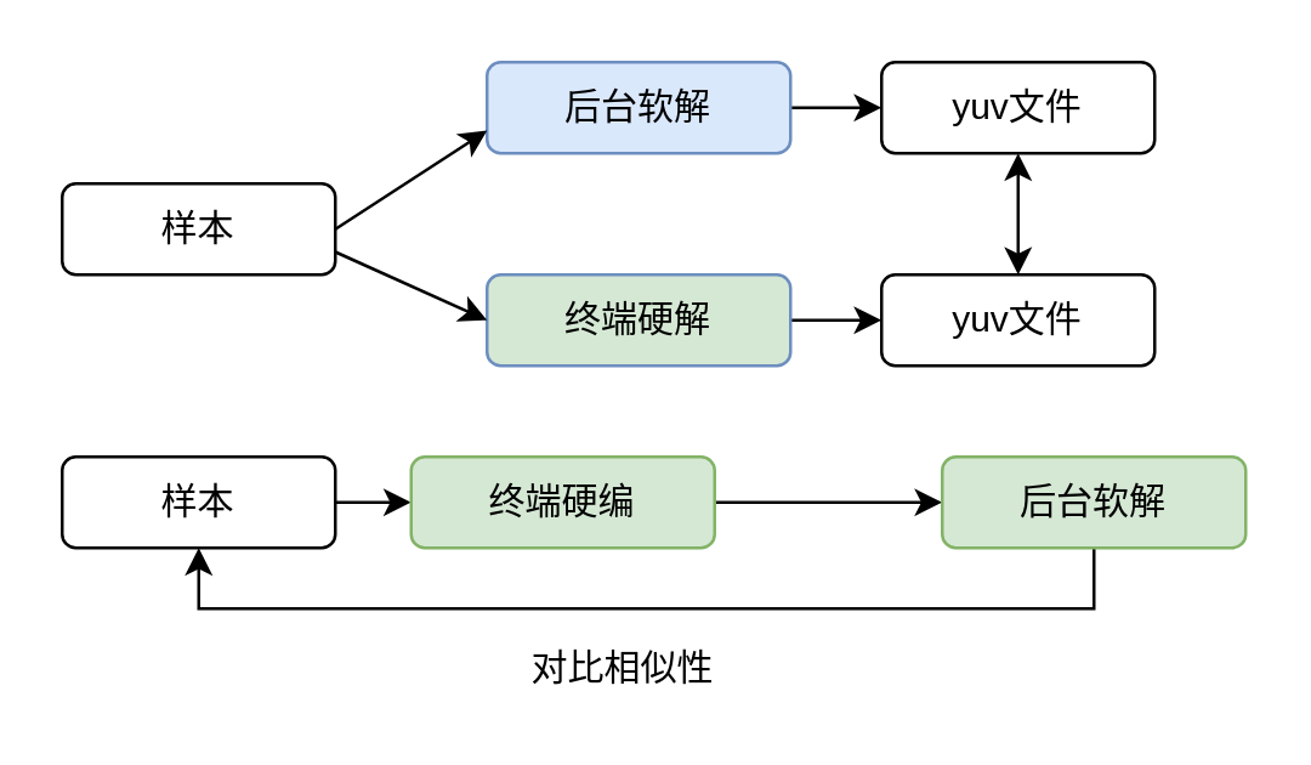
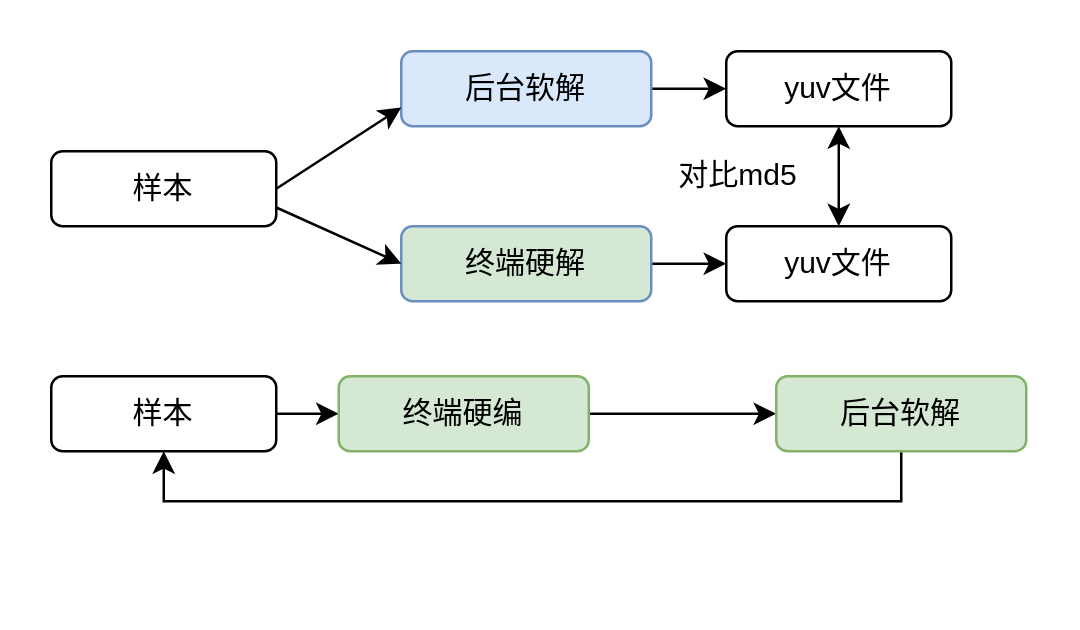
  <mxCell id="0" />
  <mxCell id="1" parent="0" />
  <mxCell id="2" value="样本" style="rounded=1;whiteSpace=wrap;html=1;" vertex="1" parent="1"><mxGeometry x="20" y="60" width="90" height="30" as="geometry" /></mxCell>
  <mxCell id="3" style="edgeStyle=orthogonalEdgeStyle;rounded=0;orthogonalLoop=1;jettySize=auto;html=1;exitX=1;exitY=0.5;exitDx=0;exitDy=0;" edge="1" parent="1" source="4" target="7"><mxGeometry relative="1" as="geometry" /></mxCell>
  <mxCell id="4" value="后台软解" style="rounded=1;whiteSpace=wrap;html=1;fillColor=#dae8fc;strokeColor=#6c8ebf;" vertex="1" parent="1"><mxGeometry x="160" y="20" width="100" height="30" as="geometry" /></mxCell>
  <mxCell id="5" style="edgeStyle=orthogonalEdgeStyle;rounded=0;orthogonalLoop=1;jettySize=auto;html=1;exitX=1;exitY=0.5;exitDx=0;exitDy=0;" edge="1" parent="1" source="6" target="8"><mxGeometry relative="1" as="geometry" /></mxCell>
  <mxCell id="6" value="终端硬解" style="rounded=1;whiteSpace=wrap;html=1;fillColor=#d5e8d4;strokeColor=#6c8ebf;" vertex="1" parent="1"><mxGeometry x="160" y="90" width="100" height="30" as="geometry" /></mxCell>
  <mxCell id="7" value="yuv文件" style="rounded=1;whiteSpace=wrap;html=1;" vertex="1" parent="1"><mxGeometry x="290" y="20" width="90" height="30" as="geometry" /></mxCell>
  <mxCell id="8" value="yuv文件" style="rounded=1;whiteSpace=wrap;html=1;" vertex="1" parent="1"><mxGeometry x="290" y="90" width="90" height="30" as="geometry" /></mxCell>
  <mxCell id="9" value="" style="endArrow=classic;html=1;entryX=0;entryY=0.75;entryDx=0;entryDy=0;exitX=1;exitY=0.5;exitDx=0;exitDy=0;" edge="1" parent="1" source="2" target="4"><mxGeometry width="50" height="50" relative="1" as="geometry"><mxPoint x="110" y="110" as="sourcePoint" /><mxPoint x="160" y="60" as="targetPoint" /></mxGeometry></mxCell>
  <mxCell id="10" value="" style="endArrow=classic;html=1;entryX=0;entryY=0.5;entryDx=0;entryDy=0;exitX=1;exitY=0.75;exitDx=0;exitDy=0;" edge="1" parent="1" source="2" target="6"><mxGeometry width="50" height="50" relative="1" as="geometry"><mxPoint x="110" y="130" as="sourcePoint" /><mxPoint x="160" y="80" as="targetPoint" /></mxGeometry></mxCell>
  <mxCell id="11" value="" style="endArrow=classic;startArrow=classic;html=1;entryX=0.5;entryY=1;entryDx=0;entryDy=0;exitX=0.5;exitY=0;exitDx=0;exitDy=0;" edge="1" parent="1" source="8" target="7"><mxGeometry width="50" height="50" relative="1" as="geometry"><mxPoint x="330" y="90" as="sourcePoint" /><mxPoint x="380" y="40" as="targetPoint" /></mxGeometry></mxCell>
+ <mxCell id="12" value="对比md5" style="text;html=1;strokeColor=none;fillColor=none;align=center;verticalAlign=middle;whiteSpace=wrap;rounded=0;" vertex="1" parent="1"><mxGeometry x="260" y="60" width="70" height="20" as="geometry" /></mxCell>
  <mxCell id="13" style="edgeStyle=orthogonalEdgeStyle;rounded=0;orthogonalLoop=1;jettySize=auto;html=1;exitX=1;exitY=0.5;exitDx=0;exitDy=0;entryX=0;entryY=0.5;entryDx=0;entryDy=0;" edge="1" parent="1" source="14" target="16"><mxGeometry relative="1" as="geometry" /></mxCell>
  <mxCell id="14" value="样本" style="rounded=1;whiteSpace=wrap;html=1;" vertex="1" parent="1"><mxGeometry x="20" y="150" width="90" height="30" as="geometry" /></mxCell>
  <mxCell id="15" style="edgeStyle=orthogonalEdgeStyle;rounded=0;orthogonalLoop=1;jettySize=auto;html=1;exitX=1;exitY=0.5;exitDx=0;exitDy=0;entryX=0;entryY=0.5;entryDx=0;entryDy=0;" edge="1" parent="1" source="16" target="18"><mxGeometry relative="1" as="geometry" /></mxCell>
  <mxCell id="16" value="终端硬编" style="rounded=1;whiteSpace=wrap;html=1;fillColor=#d5e8d4;strokeColor=#82b366;" vertex="1" parent="1"><mxGeometry x="135" y="150" width="100" height="30" as="geometry" /></mxCell>
  <mxCell id="17" style="edgeStyle=orthogonalEdgeStyle;rounded=0;orthogonalLoop=1;jettySize=auto;html=1;exitX=0.5;exitY=1;exitDx=0;exitDy=0;entryX=0.5;entryY=1;entryDx=0;entryDy=0;" edge="1" parent="1" source="18" target="14"><mxGeometry relative="1" as="geometry" /></mxCell>
  <mxCell id="18" value="后台软解" style="rounded=1;whiteSpace=wrap;html=1;fillColor=#d5e8d4;strokeColor=#82b366;" vertex="1" parent="1"><mxGeometry x="310" y="150" width="100" height="30" as="geometry" /></mxCell>
- <mxCell id="19" value="对比相似性" style="text;html=1;strokeColor=none;fillColor=none;align=center;verticalAlign=middle;whiteSpace=wrap;rounded=0;" vertex="1" parent="1"><mxGeometry x="170" y="210" width="70" height="20" as="geometry" /></mxCell>
